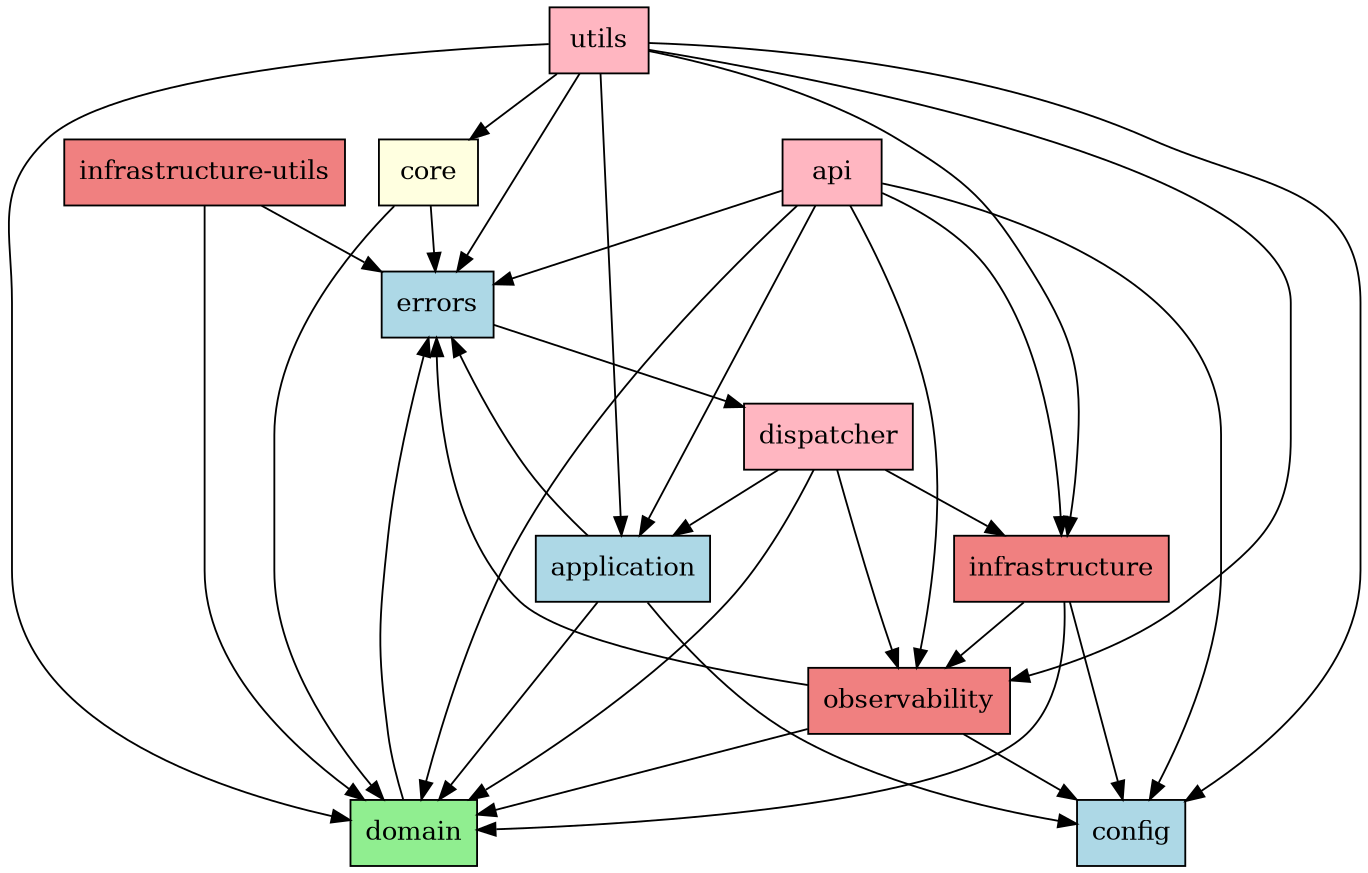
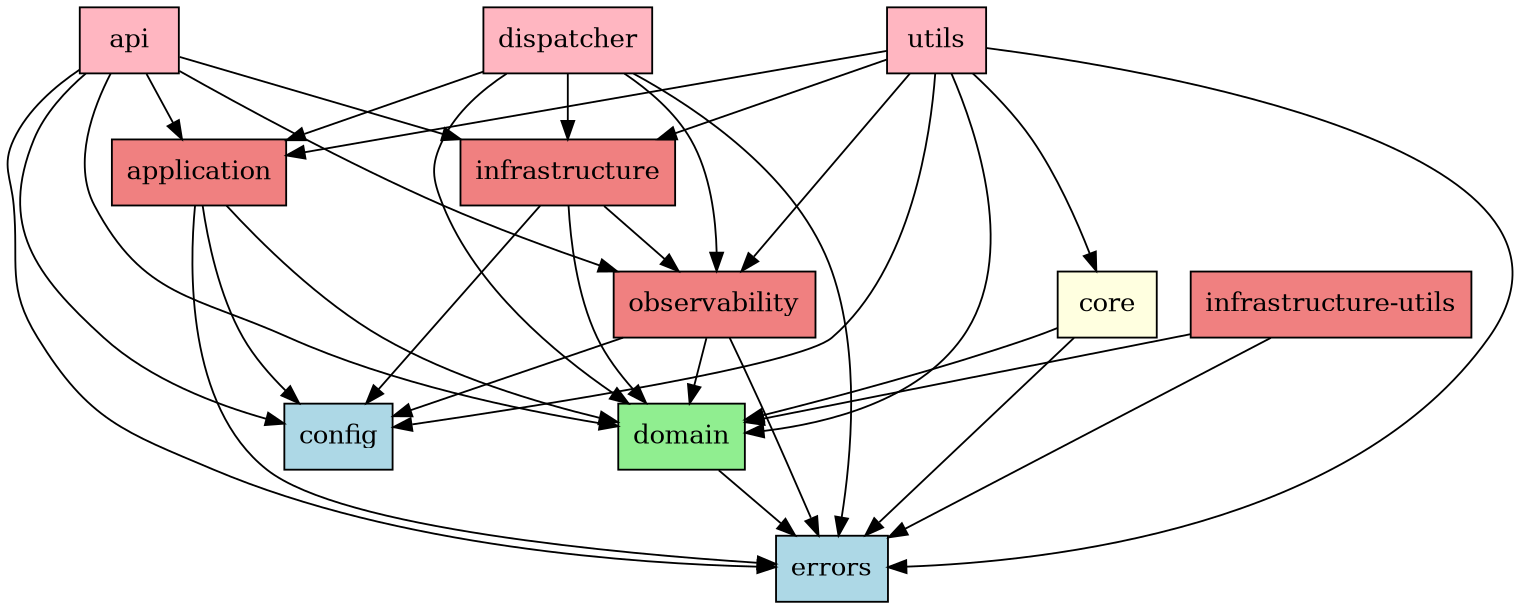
  digraph {
    rankdir=TB
    node [fillcolor=lightcoral shape=box style=filled]
    errors [fillcolor=lightblue]
    config [fillcolor=lightblue]
    domain [fillcolor=lightgreen]
    core [fillcolor=lightyellow]
-   application [fillcolor=lightblue]
+   application
    infrastructure
    observability
    n8 [label="infrastructure-utils"]
    dispatcher [fillcolor=lightpink]
    n10 [fillcolor=lightpink label=utils]
    api [fillcolor=lightpink]
    domain -> errors
    core -> errors
    core -> domain
    application -> errors
    application -> config
    application -> domain
    infrastructure -> config
    infrastructure -> domain
    infrastructure -> observability
    observability -> errors
    observability -> config
    observability -> domain
    n8 -> errors
    n8 -> domain
-   errors -> dispatcher
+   dispatcher -> errors
    dispatcher -> domain
    dispatcher -> application
    dispatcher -> infrastructure
    dispatcher -> observability
    n10 -> errors
    n10 -> config
    n10 -> domain
    n10 -> core
    n10 -> application
    n10 -> infrastructure
    n10 -> observability
    api -> errors
    api -> config
    api -> domain
    api -> application
    api -> infrastructure
    api -> observability
  }
